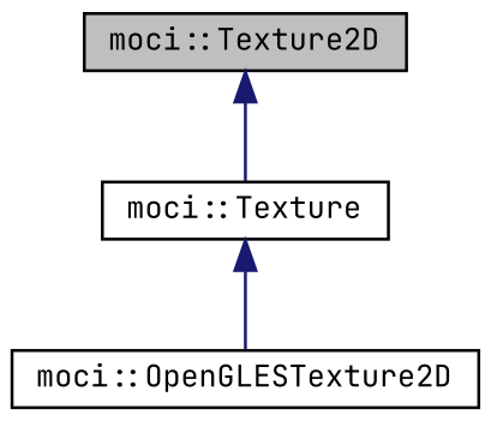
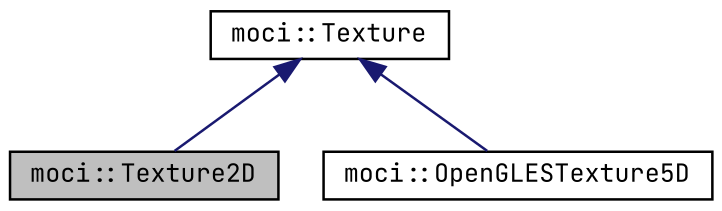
  digraph {
    fontname="JetBrains Mono"
    node [color=black fillcolor=white fontname="JetBrains Mono" fontsize=10 shape=record style=filled]
    edge [color=midnightblue dir=back fontname="JetBrains Mono" fontsize=10 labelfontname=Helvetica labelfontsize=10 style=solid]
    n1 [fillcolor=grey75 fontcolor=black height=0.2 label="moci::Texture2D" width=0.4]
-   n2 [height=0.2 label="moci::OpenGLESTexture2D" width=0.4]
+   n2 [height=0.2 label="moci::OpenGLESTexture5D" width=0.4]
    n3 [height=0.2 label="moci::Texture" width=0.4]
-   n1 -> n3
+   n3 -> n1
    n3 -> n2
  }
